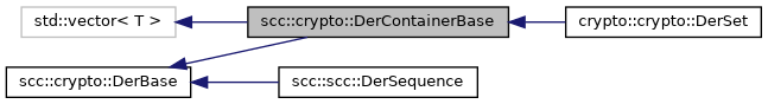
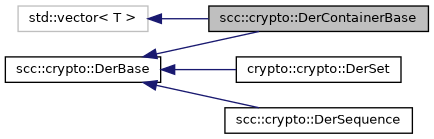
  digraph {
    rankdir=LR
    node [color=black fillcolor=white fontname=Helvetica fontsize=10 shape=record style=filled]
    edge [color=midnightblue dir=back fontname=Helvetica fontsize=10 labelfontname=Helvetica labelfontsize=10 style=solid]
    n1 [fillcolor=grey75 fontcolor=black height=0.2 label="scc::crypto::DerContainerBase" width=0.4]
    n2 [height=0.2 label="crypto::crypto::DerSet" width=0.4]
-   n3 [height=0.2 label="scc::scc::DerSequence" width=0.4]
+   n3 [height=0.2 label="scc::crypto::DerSequence" width=0.4]
    n4 [height=0.2 label="scc::crypto::DerBase" width=0.4]
    n5 [color=grey75 height=0.2 label="std::vector\< T \>" width=0.4]
-   n1 -> n2
+   n4 -> n2
    n4 -> n1
    n4 -> n3
    n5 -> n1
  }
